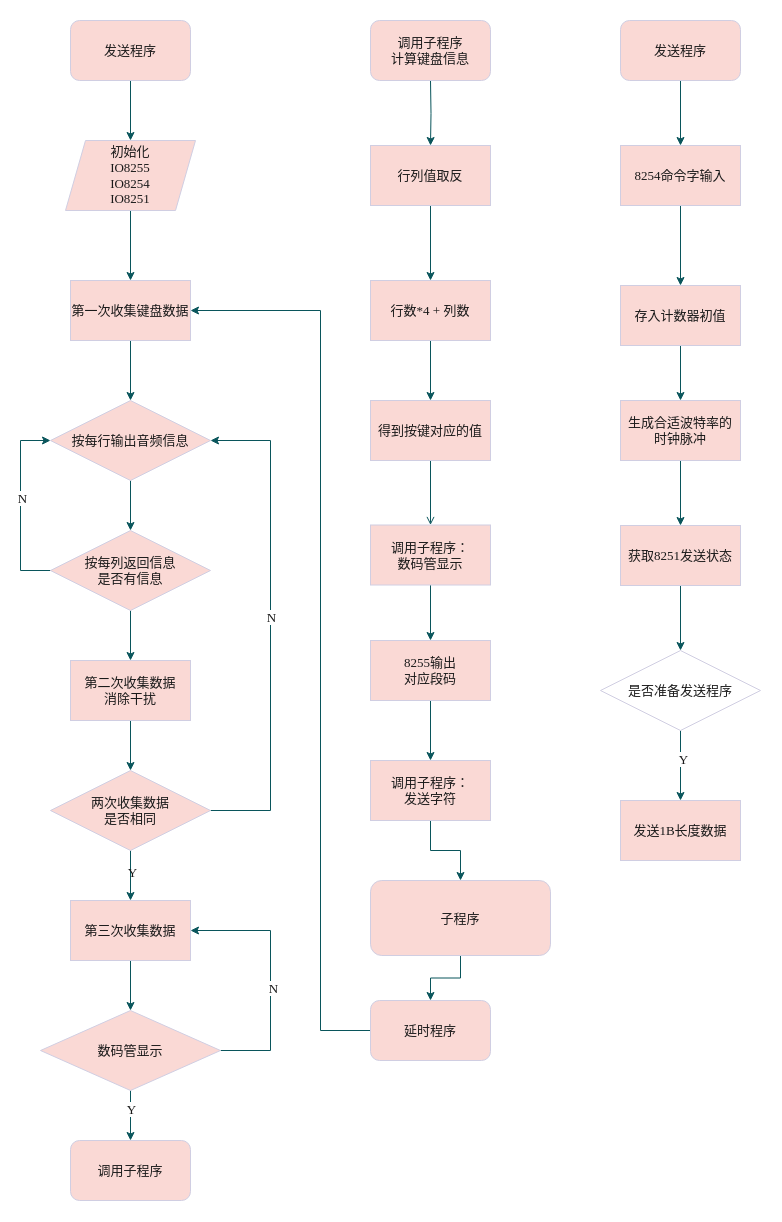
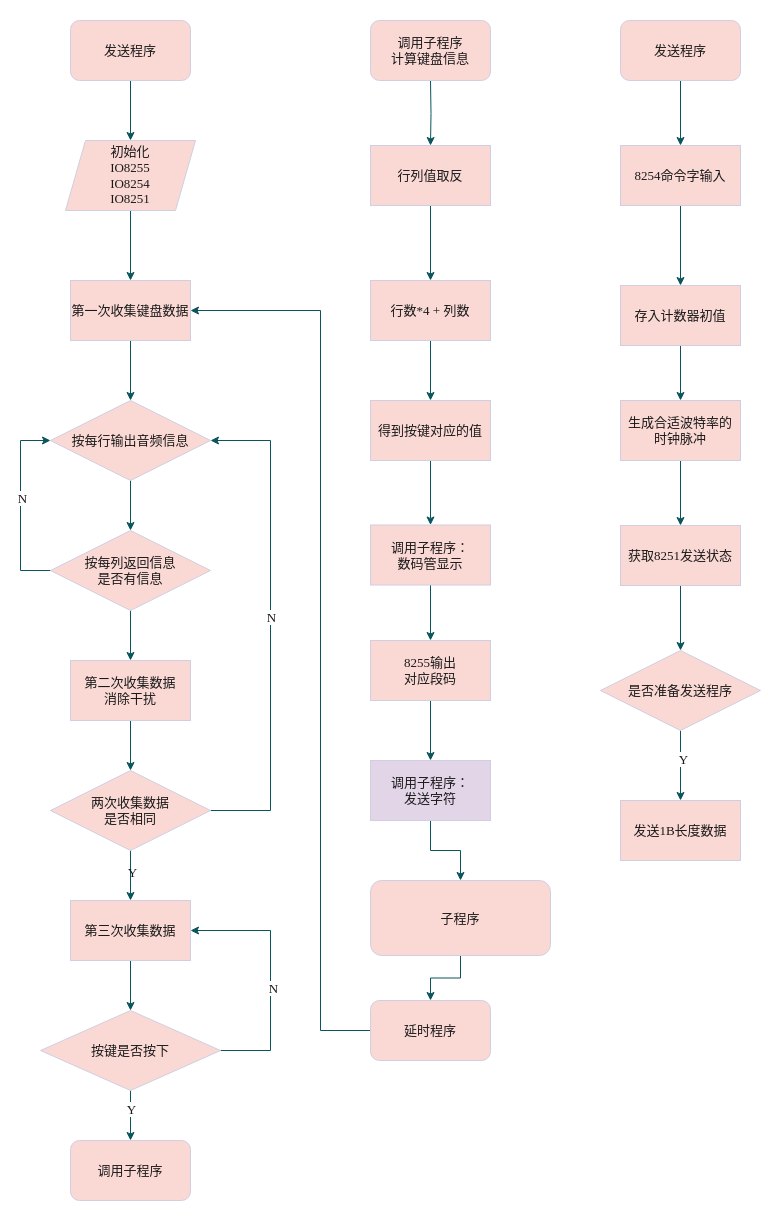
  <mxCell id="0" />
  <mxCell id="1" parent="0" />
  <mxCell id="2" style="edgeStyle=orthogonalEdgeStyle;rounded=0;orthogonalLoop=1;jettySize=auto;html=1;entryX=0.5;entryY=0;entryDx=0;entryDy=0;fontFamily=Comic Sans MS;fontStyle=0;fontSize=13;labelBackgroundColor=none;strokeColor=#09555B;fontColor=default;" edge="1" parent="1" source="3" target="5"><mxGeometry relative="1" as="geometry" /></mxCell>
  <mxCell id="3" value="发送程序" style="rounded=1;whiteSpace=wrap;html=1;fontFamily=Comic Sans MS;fontStyle=0;fontSize=13;labelBackgroundColor=none;fillColor=#FAD9D5;strokeColor=#D0CEE2;fontColor=#1A1A1A;" vertex="1" parent="1"><mxGeometry x="70" y="20" width="120" height="60" as="geometry" /></mxCell>
  <mxCell id="4" value="" style="edgeStyle=orthogonalEdgeStyle;rounded=0;orthogonalLoop=1;jettySize=auto;html=1;fontFamily=Comic Sans MS;fontStyle=0;fontSize=13;labelBackgroundColor=none;strokeColor=#09555B;fontColor=default;" edge="1" parent="1" source="5" target="7"><mxGeometry relative="1" as="geometry" /></mxCell>
  <mxCell id="5" value="初始化&lt;br style=&quot;font-size: 13px;&quot;&gt;IO8255&lt;br style=&quot;font-size: 13px;&quot;&gt;IO8254&lt;br style=&quot;font-size: 13px;&quot;&gt;IO8251" style="shape=parallelogram;perimeter=parallelogramPerimeter;whiteSpace=wrap;html=1;fixedSize=1;fontFamily=Comic Sans MS;fontStyle=0;fontSize=13;labelBackgroundColor=none;fillColor=#FAD9D5;strokeColor=#D0CEE2;fontColor=#1A1A1A;" vertex="1" parent="1"><mxGeometry x="65" y="140" width="130" height="70" as="geometry" /></mxCell>
  <mxCell id="6" value="" style="edgeStyle=orthogonalEdgeStyle;rounded=0;orthogonalLoop=1;jettySize=auto;html=1;fontFamily=Comic Sans MS;fontStyle=0;fontSize=13;labelBackgroundColor=none;strokeColor=#09555B;fontColor=default;" edge="1" parent="1" source="7" target="9"><mxGeometry relative="1" as="geometry" /></mxCell>
  <mxCell id="7" value="第一次收集键盘数据" style="whiteSpace=wrap;html=1;fontFamily=Comic Sans MS;fontStyle=0;fontSize=13;labelBackgroundColor=none;fillColor=#FAD9D5;strokeColor=#D0CEE2;fontColor=#1A1A1A;" vertex="1" parent="1"><mxGeometry x="70" y="280" width="120" height="60" as="geometry" /></mxCell>
  <mxCell id="8" value="" style="edgeStyle=orthogonalEdgeStyle;rounded=0;orthogonalLoop=1;jettySize=auto;html=1;fontFamily=Comic Sans MS;fontStyle=0;fontSize=13;labelBackgroundColor=none;strokeColor=#09555B;fontColor=default;" edge="1" parent="1" source="9" target="13"><mxGeometry relative="1" as="geometry" /></mxCell>
  <mxCell id="9" value="按每行输出音频信息" style="rhombus;whiteSpace=wrap;html=1;fontFamily=Comic Sans MS;fontStyle=0;fontSize=13;labelBackgroundColor=none;fillColor=#FAD9D5;strokeColor=#D0CEE2;fontColor=#1A1A1A;" vertex="1" parent="1"><mxGeometry x="50" y="400" width="160" height="80" as="geometry" /></mxCell>
  <mxCell id="10" value="" style="edgeStyle=orthogonalEdgeStyle;rounded=0;orthogonalLoop=1;jettySize=auto;html=1;fontFamily=Comic Sans MS;fontStyle=0;fontSize=13;labelBackgroundColor=none;strokeColor=#09555B;fontColor=default;" edge="1" parent="1" source="13" target="15"><mxGeometry relative="1" as="geometry" /></mxCell>
  <mxCell id="11" style="edgeStyle=orthogonalEdgeStyle;rounded=0;orthogonalLoop=1;jettySize=auto;html=1;exitX=0;exitY=0.5;exitDx=0;exitDy=0;entryX=0;entryY=0.5;entryDx=0;entryDy=0;fontFamily=Comic Sans MS;fontStyle=0;fontSize=13;labelBackgroundColor=none;strokeColor=#09555B;fontColor=default;" edge="1" parent="1" source="13" target="9"><mxGeometry relative="1" as="geometry"><Array as="points"><mxPoint x="20" y="570" /><mxPoint x="20" y="440" /></Array></mxGeometry></mxCell>
  <mxCell id="12" value="N" style="edgeLabel;html=1;align=center;verticalAlign=middle;resizable=0;points=[];fontColor=#1A1A1A;fontFamily=Comic Sans MS;fontSize=13;fontStyle=0" vertex="1" connectable="0" parent="11"><mxGeometry x="0.082" y="-1" relative="1" as="geometry"><mxPoint as="offset" /></mxGeometry></mxCell>
  <mxCell id="13" value="按每列返回信息&lt;br style=&quot;font-size: 13px;&quot;&gt;是否有信息" style="rhombus;whiteSpace=wrap;html=1;fontFamily=Comic Sans MS;fontStyle=0;fontSize=13;labelBackgroundColor=none;fillColor=#FAD9D5;strokeColor=#D0CEE2;fontColor=#1A1A1A;" vertex="1" parent="1"><mxGeometry x="50" y="530" width="160" height="80" as="geometry" /></mxCell>
  <mxCell id="14" value="" style="edgeStyle=orthogonalEdgeStyle;rounded=0;orthogonalLoop=1;jettySize=auto;html=1;fontFamily=Comic Sans MS;fontStyle=0;fontSize=13;labelBackgroundColor=none;strokeColor=#09555B;fontColor=default;" edge="1" parent="1" source="15" target="20"><mxGeometry relative="1" as="geometry" /></mxCell>
  <mxCell id="15" value="第二次收集数据&lt;br style=&quot;font-size: 13px;&quot;&gt;消除干扰" style="whiteSpace=wrap;html=1;fontFamily=Comic Sans MS;fontStyle=0;fontSize=13;labelBackgroundColor=none;fillColor=#FAD9D5;strokeColor=#D0CEE2;fontColor=#1A1A1A;" vertex="1" parent="1"><mxGeometry x="70" y="660" width="120" height="60" as="geometry" /></mxCell>
  <mxCell id="16" style="edgeStyle=orthogonalEdgeStyle;rounded=0;orthogonalLoop=1;jettySize=auto;html=1;entryX=1;entryY=0.5;entryDx=0;entryDy=0;fontFamily=Comic Sans MS;fontStyle=0;fontSize=13;labelBackgroundColor=none;strokeColor=#09555B;fontColor=default;" edge="1" parent="1" source="20" target="9"><mxGeometry relative="1" as="geometry"><Array as="points"><mxPoint x="270" y="810" /><mxPoint x="270" y="440" /></Array></mxGeometry></mxCell>
  <mxCell id="17" value="N" style="edgeLabel;html=1;align=center;verticalAlign=middle;resizable=0;points=[];fontColor=#1A1A1A;fontFamily=Comic Sans MS;fontSize=13;fontStyle=0" vertex="1" connectable="0" parent="16"><mxGeometry x="0.037" relative="1" as="geometry"><mxPoint as="offset" /></mxGeometry></mxCell>
  <mxCell id="18" value="" style="edgeStyle=orthogonalEdgeStyle;rounded=0;orthogonalLoop=1;jettySize=auto;html=1;fontFamily=Comic Sans MS;fontStyle=0;fontSize=13;labelBackgroundColor=none;strokeColor=#09555B;fontColor=default;" edge="1" parent="1" source="20" target="22"><mxGeometry relative="1" as="geometry" /></mxCell>
  <mxCell id="19" value="Y" style="edgeLabel;html=1;align=center;verticalAlign=middle;resizable=0;points=[];fontFamily=Comic Sans MS;fontStyle=0;fontSize=13;labelBackgroundColor=none;fontColor=#1A1A1A;" vertex="1" connectable="0" parent="18"><mxGeometry x="-0.158" y="1" relative="1" as="geometry"><mxPoint as="offset" /></mxGeometry></mxCell>
  <mxCell id="20" value="两次收集数据&lt;br style=&quot;font-size: 13px;&quot;&gt;是否相同" style="rhombus;whiteSpace=wrap;html=1;fontFamily=Comic Sans MS;fontStyle=0;fontSize=13;labelBackgroundColor=none;fillColor=#FAD9D5;strokeColor=#D0CEE2;fontColor=#1A1A1A;" vertex="1" parent="1"><mxGeometry x="50" y="770" width="160" height="80" as="geometry" /></mxCell>
  <mxCell id="21" value="" style="edgeStyle=orthogonalEdgeStyle;rounded=0;orthogonalLoop=1;jettySize=auto;html=1;fontFamily=Comic Sans MS;fontStyle=0;fontSize=13;labelBackgroundColor=none;strokeColor=#09555B;fontColor=default;" edge="1" parent="1" source="22" target="27"><mxGeometry relative="1" as="geometry" /></mxCell>
  <mxCell id="22" value="第三次收集数据" style="whiteSpace=wrap;html=1;fontFamily=Comic Sans MS;fontStyle=0;fontSize=13;labelBackgroundColor=none;fillColor=#FAD9D5;strokeColor=#D0CEE2;fontColor=#1A1A1A;" vertex="1" parent="1"><mxGeometry x="70" y="900" width="120" height="60" as="geometry" /></mxCell>
  <mxCell id="23" style="edgeStyle=orthogonalEdgeStyle;rounded=0;orthogonalLoop=1;jettySize=auto;html=1;entryX=1;entryY=0.5;entryDx=0;entryDy=0;fontFamily=Comic Sans MS;fontStyle=0;fontSize=13;labelBackgroundColor=none;strokeColor=#09555B;fontColor=default;" edge="1" parent="1" source="27" target="22"><mxGeometry relative="1" as="geometry"><Array as="points"><mxPoint x="270" y="1050" /><mxPoint x="270" y="930" /></Array></mxGeometry></mxCell>
  <mxCell id="24" value="N" style="edgeLabel;html=1;align=center;verticalAlign=middle;resizable=0;points=[];fontColor=#1A1A1A;fontFamily=Comic Sans MS;fontSize=13;fontStyle=0" vertex="1" connectable="0" parent="23"><mxGeometry x="-0.094" y="-2" relative="1" as="geometry"><mxPoint as="offset" /></mxGeometry></mxCell>
  <mxCell id="25" value="" style="edgeStyle=orthogonalEdgeStyle;rounded=0;orthogonalLoop=1;jettySize=auto;html=1;fontFamily=Comic Sans MS;fontStyle=0;fontSize=13;labelBackgroundColor=none;strokeColor=#09555B;fontColor=default;" edge="1" parent="1" source="27"><mxGeometry relative="1" as="geometry"><mxPoint x="130" y="1140" as="targetPoint" /></mxGeometry></mxCell>
  <mxCell id="26" value="Y" style="edgeLabel;html=1;align=center;verticalAlign=middle;resizable=0;points=[];fontColor=#1A1A1A;fontFamily=Comic Sans MS;fontSize=13;fontStyle=0" vertex="1" connectable="0" parent="25"><mxGeometry x="-0.302" relative="1" as="geometry"><mxPoint as="offset" /></mxGeometry></mxCell>
- <mxCell id="27" value="数码管显示" style="rhombus;whiteSpace=wrap;html=1;fontFamily=Comic Sans MS;fontStyle=0;fontSize=13;labelBackgroundColor=none;fillColor=#FAD9D5;strokeColor=#D0CEE2;fontColor=#1A1A1A;" vertex="1" parent="1"><mxGeometry x="40" y="1010" width="180" height="80" as="geometry" /></mxCell>
+ <mxCell id="27" value="按键是否按下" style="rhombus;whiteSpace=wrap;html=1;fontFamily=Comic Sans MS;fontStyle=0;fontSize=13;labelBackgroundColor=none;fillColor=#FAD9D5;strokeColor=#D0CEE2;fontColor=#1A1A1A;" vertex="1" parent="1"><mxGeometry x="40" y="1010" width="180" height="80" as="geometry" /></mxCell>
  <mxCell id="28" value="调用子程序" style="rounded=1;whiteSpace=wrap;html=1;fontFamily=Comic Sans MS;fontStyle=0;fontSize=13;labelBackgroundColor=none;fillColor=#FAD9D5;strokeColor=#D0CEE2;fontColor=#1A1A1A;" vertex="1" parent="1"><mxGeometry x="70" y="1140" width="120" height="60" as="geometry" /></mxCell>
  <mxCell id="29" style="edgeStyle=orthogonalEdgeStyle;rounded=0;orthogonalLoop=1;jettySize=auto;html=1;entryX=0.5;entryY=0;entryDx=0;entryDy=0;fontFamily=Comic Sans MS;fontStyle=0;fontSize=13;labelBackgroundColor=none;strokeColor=#09555B;fontColor=default;" edge="1" parent="1" target="32"><mxGeometry relative="1" as="geometry"><mxPoint x="430" y="80" as="sourcePoint" /></mxGeometry></mxCell>
  <mxCell id="30" value="调用子程序&lt;br style=&quot;font-size: 13px;&quot;&gt;计算键盘信息" style="rounded=1;whiteSpace=wrap;html=1;fontFamily=Comic Sans MS;fontStyle=0;fontSize=13;labelBackgroundColor=none;fillColor=#FAD9D5;strokeColor=#D0CEE2;fontColor=#1A1A1A;" vertex="1" parent="1"><mxGeometry x="370" y="20" width="120" height="60" as="geometry" /></mxCell>
  <mxCell id="31" value="" style="edgeStyle=orthogonalEdgeStyle;rounded=0;orthogonalLoop=1;jettySize=auto;html=1;fontFamily=Comic Sans MS;fontStyle=0;fontSize=13;labelBackgroundColor=none;strokeColor=#09555B;fontColor=default;" edge="1" parent="1" source="32" target="34"><mxGeometry relative="1" as="geometry" /></mxCell>
  <mxCell id="32" value="行列值取反" style="rounded=0;whiteSpace=wrap;html=1;fontFamily=Comic Sans MS;fontStyle=0;fontSize=13;labelBackgroundColor=none;fillColor=#FAD9D5;strokeColor=#D0CEE2;fontColor=#1A1A1A;" vertex="1" parent="1"><mxGeometry x="370" y="145" width="120" height="60" as="geometry" /></mxCell>
  <mxCell id="33" value="" style="edgeStyle=orthogonalEdgeStyle;rounded=0;orthogonalLoop=1;jettySize=auto;html=1;fontFamily=Comic Sans MS;fontStyle=0;fontSize=13;labelBackgroundColor=none;strokeColor=#09555B;fontColor=default;" edge="1" parent="1" source="34" target="36"><mxGeometry relative="1" as="geometry" /></mxCell>
  <mxCell id="34" value="行数*4 + 列数" style="rounded=0;whiteSpace=wrap;html=1;fontFamily=Comic Sans MS;fontStyle=0;fontSize=13;labelBackgroundColor=none;fillColor=#FAD9D5;strokeColor=#D0CEE2;fontColor=#1A1A1A;" vertex="1" parent="1"><mxGeometry x="370" y="280" width="120" height="60" as="geometry" /></mxCell>
- <mxCell id="35" value="" style="edgeStyle=orthogonalEdgeStyle;rounded=0;orthogonalLoop=1;jettySize=auto;html=1;fontFamily=Comic Sans MS;fontStyle=0;fontSize=13;labelBackgroundColor=none;strokeColor=#09555B;fontColor=default;endArrow=open;" edge="1" parent="1" source="36" target="38"><mxGeometry relative="1" as="geometry" /></mxCell>
+ <mxCell id="35" value="" style="edgeStyle=orthogonalEdgeStyle;rounded=0;orthogonalLoop=1;jettySize=auto;html=1;fontFamily=Comic Sans MS;fontStyle=0;fontSize=13;labelBackgroundColor=none;strokeColor=#09555B;fontColor=default;" edge="1" parent="1" source="36" target="38"><mxGeometry relative="1" as="geometry" /></mxCell>
  <mxCell id="36" value="得到按键对应的值" style="rounded=0;whiteSpace=wrap;html=1;fontFamily=Comic Sans MS;fontStyle=0;fontSize=13;labelBackgroundColor=none;fillColor=#FAD9D5;strokeColor=#D0CEE2;fontColor=#1A1A1A;" vertex="1" parent="1"><mxGeometry x="370" y="400" width="120" height="60" as="geometry" /></mxCell>
  <mxCell id="37" value="" style="edgeStyle=orthogonalEdgeStyle;rounded=0;orthogonalLoop=1;jettySize=auto;html=1;fontFamily=Comic Sans MS;fontStyle=0;fontSize=13;labelBackgroundColor=none;strokeColor=#09555B;fontColor=default;" edge="1" parent="1" source="38" target="40"><mxGeometry relative="1" as="geometry" /></mxCell>
  <mxCell id="38" value="调用子程序：&lt;br style=&quot;font-size: 13px;&quot;&gt;数码管显示" style="rounded=0;whiteSpace=wrap;html=1;fontFamily=Comic Sans MS;fontStyle=0;fontSize=13;labelBackgroundColor=none;fillColor=#FAD9D5;strokeColor=#D0CEE2;fontColor=#1A1A1A;" vertex="1" parent="1"><mxGeometry x="370" y="524.5" width="120" height="60" as="geometry" /></mxCell>
  <mxCell id="39" value="" style="edgeStyle=orthogonalEdgeStyle;rounded=0;orthogonalLoop=1;jettySize=auto;html=1;fontFamily=Comic Sans MS;fontStyle=0;fontSize=13;labelBackgroundColor=none;strokeColor=#09555B;fontColor=default;" edge="1" parent="1" source="40" target="42"><mxGeometry relative="1" as="geometry" /></mxCell>
  <mxCell id="40" value="8255输出&lt;br style=&quot;font-size: 13px;&quot;&gt;对应段码" style="rounded=0;whiteSpace=wrap;html=1;fontFamily=Comic Sans MS;fontStyle=0;fontSize=13;labelBackgroundColor=none;fillColor=#FAD9D5;strokeColor=#D0CEE2;fontColor=#1A1A1A;" vertex="1" parent="1"><mxGeometry x="370" y="640" width="120" height="60" as="geometry" /></mxCell>
  <mxCell id="41" style="edgeStyle=orthogonalEdgeStyle;rounded=0;orthogonalLoop=1;jettySize=auto;html=1;entryX=0.5;entryY=0;entryDx=0;entryDy=0;fontFamily=Comic Sans MS;fontStyle=0;fontSize=13;labelBackgroundColor=none;strokeColor=#09555B;fontColor=default;" edge="1" parent="1" source="42" target="44"><mxGeometry relative="1" as="geometry" /></mxCell>
- <mxCell id="42" value="调用子程序：&lt;br style=&quot;font-size: 13px;&quot;&gt;发送字符" style="rounded=0;whiteSpace=wrap;html=1;fontFamily=Comic Sans MS;fontStyle=0;fontSize=13;labelBackgroundColor=none;fillColor=#FAD9D5;strokeColor=#D0CEE2;fontColor=#1A1A1A;" vertex="1" parent="1"><mxGeometry x="370" y="760" width="120" height="60" as="geometry" /></mxCell>
+ <mxCell id="42" value="调用子程序：&lt;br style=&quot;font-size: 13px;&quot;&gt;发送字符" style="rounded=0;whiteSpace=wrap;html=1;fontFamily=Comic Sans MS;fontStyle=0;fontSize=13;labelBackgroundColor=none;fillColor=#e1d5e7;strokeColor=#D0CEE2;fontColor=#1A1A1A;" vertex="1" parent="1"><mxGeometry x="370" y="760" width="120" height="60" as="geometry" /></mxCell>
  <mxCell id="43" value="" style="edgeStyle=orthogonalEdgeStyle;rounded=0;orthogonalLoop=1;jettySize=auto;html=1;fontFamily=Comic Sans MS;fontStyle=0;fontSize=13;labelBackgroundColor=none;strokeColor=#09555B;fontColor=default;" edge="1" parent="1" source="44" target="46"><mxGeometry relative="1" as="geometry" /></mxCell>
  <mxCell id="44" value="子程序" style="rounded=1;whiteSpace=wrap;html=1;fontFamily=Comic Sans MS;fontStyle=0;fontSize=13;labelBackgroundColor=none;fillColor=#FAD9D5;strokeColor=#D0CEE2;fontColor=#1A1A1A;" vertex="1" parent="1"><mxGeometry x="370" y="880" width="180" height="75" as="geometry" /></mxCell>
  <mxCell id="45" style="edgeStyle=orthogonalEdgeStyle;rounded=0;orthogonalLoop=1;jettySize=auto;html=1;entryX=1;entryY=0.5;entryDx=0;entryDy=0;fontFamily=Comic Sans MS;fontStyle=0;fontSize=13;labelBackgroundColor=none;strokeColor=#09555B;fontColor=default;" edge="1" parent="1" source="46" target="7"><mxGeometry relative="1" as="geometry"><Array as="points"><mxPoint x="320" y="1030" /><mxPoint x="320" y="310" /></Array></mxGeometry></mxCell>
  <mxCell id="46" value="延时程序" style="rounded=1;whiteSpace=wrap;html=1;fontFamily=Comic Sans MS;fontStyle=0;fontSize=13;labelBackgroundColor=none;fillColor=#FAD9D5;strokeColor=#D0CEE2;fontColor=#1A1A1A;" vertex="1" parent="1"><mxGeometry x="370" y="1000" width="120" height="60" as="geometry" /></mxCell>
  <mxCell id="47" value="" style="edgeStyle=orthogonalEdgeStyle;rounded=0;orthogonalLoop=1;jettySize=auto;html=1;fontFamily=Comic Sans MS;fontStyle=0;fontSize=13;labelBackgroundColor=none;strokeColor=#09555B;fontColor=default;" edge="1" parent="1" source="48" target="50"><mxGeometry relative="1" as="geometry" /></mxCell>
  <mxCell id="48" value="发送程序" style="rounded=1;whiteSpace=wrap;html=1;fontFamily=Comic Sans MS;fontStyle=0;fontSize=13;labelBackgroundColor=none;fillColor=#FAD9D5;strokeColor=#D0CEE2;fontColor=#1A1A1A;" vertex="1" parent="1"><mxGeometry x="620" y="20" width="120" height="60" as="geometry" /></mxCell>
  <mxCell id="49" value="" style="edgeStyle=orthogonalEdgeStyle;rounded=0;orthogonalLoop=1;jettySize=auto;html=1;fontFamily=Comic Sans MS;fontStyle=0;fontSize=13;labelBackgroundColor=none;strokeColor=#09555B;fontColor=default;" edge="1" parent="1" source="50" target="52"><mxGeometry relative="1" as="geometry" /></mxCell>
  <mxCell id="50" value="8254命令字输入" style="rounded=0;whiteSpace=wrap;html=1;fontFamily=Comic Sans MS;fontStyle=0;fontSize=13;labelBackgroundColor=none;fillColor=#FAD9D5;strokeColor=#D0CEE2;fontColor=#1A1A1A;" vertex="1" parent="1"><mxGeometry x="620" y="145" width="120" height="60" as="geometry" /></mxCell>
  <mxCell id="51" value="" style="edgeStyle=orthogonalEdgeStyle;rounded=0;orthogonalLoop=1;jettySize=auto;html=1;fontFamily=Comic Sans MS;fontStyle=0;fontSize=13;labelBackgroundColor=none;strokeColor=#09555B;fontColor=default;" edge="1" parent="1" source="52" target="54"><mxGeometry relative="1" as="geometry" /></mxCell>
  <mxCell id="52" value="存入计数器初值" style="rounded=0;whiteSpace=wrap;html=1;fontFamily=Comic Sans MS;fontStyle=0;fontSize=13;labelBackgroundColor=none;fillColor=#FAD9D5;strokeColor=#D0CEE2;fontColor=#1A1A1A;" vertex="1" parent="1"><mxGeometry x="620" y="285" width="120" height="60" as="geometry" /></mxCell>
  <mxCell id="53" value="" style="edgeStyle=orthogonalEdgeStyle;rounded=0;orthogonalLoop=1;jettySize=auto;html=1;fontFamily=Comic Sans MS;fontStyle=0;fontSize=13;labelBackgroundColor=none;strokeColor=#09555B;fontColor=default;" edge="1" parent="1" source="54" target="56"><mxGeometry relative="1" as="geometry" /></mxCell>
  <mxCell id="54" value="生成合适波特率的&lt;br style=&quot;font-size: 13px;&quot;&gt;时钟脉冲" style="rounded=0;whiteSpace=wrap;html=1;fontFamily=Comic Sans MS;fontStyle=0;fontSize=13;labelBackgroundColor=none;fillColor=#FAD9D5;strokeColor=#D0CEE2;fontColor=#1A1A1A;" vertex="1" parent="1"><mxGeometry x="620" y="400" width="120" height="60" as="geometry" /></mxCell>
  <mxCell id="55" value="" style="edgeStyle=orthogonalEdgeStyle;rounded=0;orthogonalLoop=1;jettySize=auto;html=1;fontFamily=Comic Sans MS;fontStyle=0;fontSize=13;labelBackgroundColor=none;strokeColor=#09555B;fontColor=default;" edge="1" parent="1" source="56" target="60"><mxGeometry relative="1" as="geometry" /></mxCell>
  <mxCell id="56" value="获取8251发送状态" style="rounded=0;whiteSpace=wrap;html=1;fontFamily=Comic Sans MS;fontStyle=0;fontSize=13;labelBackgroundColor=none;fillColor=#FAD9D5;strokeColor=#D0CEE2;fontColor=#1A1A1A;" vertex="1" parent="1"><mxGeometry x="620" y="525" width="120" height="60" as="geometry" /></mxCell>
  <mxCell id="57" value="" style="edgeStyle=orthogonalEdgeStyle;rounded=0;orthogonalLoop=1;jettySize=auto;html=1;fontFamily=Comic Sans MS;fontStyle=0;fontSize=13;labelBackgroundColor=none;strokeColor=#09555B;fontColor=default;" edge="1" parent="1" source="60" target="61"><mxGeometry relative="1" as="geometry" /></mxCell>
  <mxCell id="58" value="&lt;br style=&quot;font-size: 13px;&quot;&gt;" style="edgeLabel;html=1;align=center;verticalAlign=middle;resizable=0;points=[];fontFamily=Comic Sans MS;fontStyle=0;fontSize=13;labelBackgroundColor=none;fontColor=#1A1A1A;" vertex="1" connectable="0" parent="57"><mxGeometry x="-0.155" relative="1" as="geometry"><mxPoint as="offset" /></mxGeometry></mxCell>
  <mxCell id="59" value="Y" style="edgeLabel;html=1;align=center;verticalAlign=middle;resizable=0;points=[];fontColor=#1A1A1A;fontFamily=Comic Sans MS;fontSize=13;fontStyle=0" vertex="1" connectable="0" parent="57"><mxGeometry x="-0.186" y="2" relative="1" as="geometry"><mxPoint as="offset" /></mxGeometry></mxCell>
- <mxCell id="60" value="是否准备发送程序" style="rhombus;whiteSpace=wrap;html=1;rounded=0;fontFamily=Comic Sans MS;fontStyle=0;fontSize=13;labelBackgroundColor=none;fillColor=#ffffff;strokeColor=#D0CEE2;fontColor=#1A1A1A;" vertex="1" parent="1"><mxGeometry x="600" y="650" width="160" height="80" as="geometry" /></mxCell>
+ <mxCell id="60" value="是否准备发送程序" style="rhombus;whiteSpace=wrap;html=1;rounded=0;fontFamily=Comic Sans MS;fontStyle=0;fontSize=13;labelBackgroundColor=none;fillColor=#FAD9D5;strokeColor=#D0CEE2;fontColor=#1A1A1A;" vertex="1" parent="1"><mxGeometry x="600" y="650" width="160" height="80" as="geometry" /></mxCell>
  <mxCell id="61" value="发送1B长度数据" style="whiteSpace=wrap;html=1;rounded=0;fontFamily=Comic Sans MS;fontStyle=0;fontSize=13;labelBackgroundColor=none;fillColor=#FAD9D5;strokeColor=#D0CEE2;fontColor=#1A1A1A;" vertex="1" parent="1"><mxGeometry x="620" y="800" width="120" height="60" as="geometry" /></mxCell>
